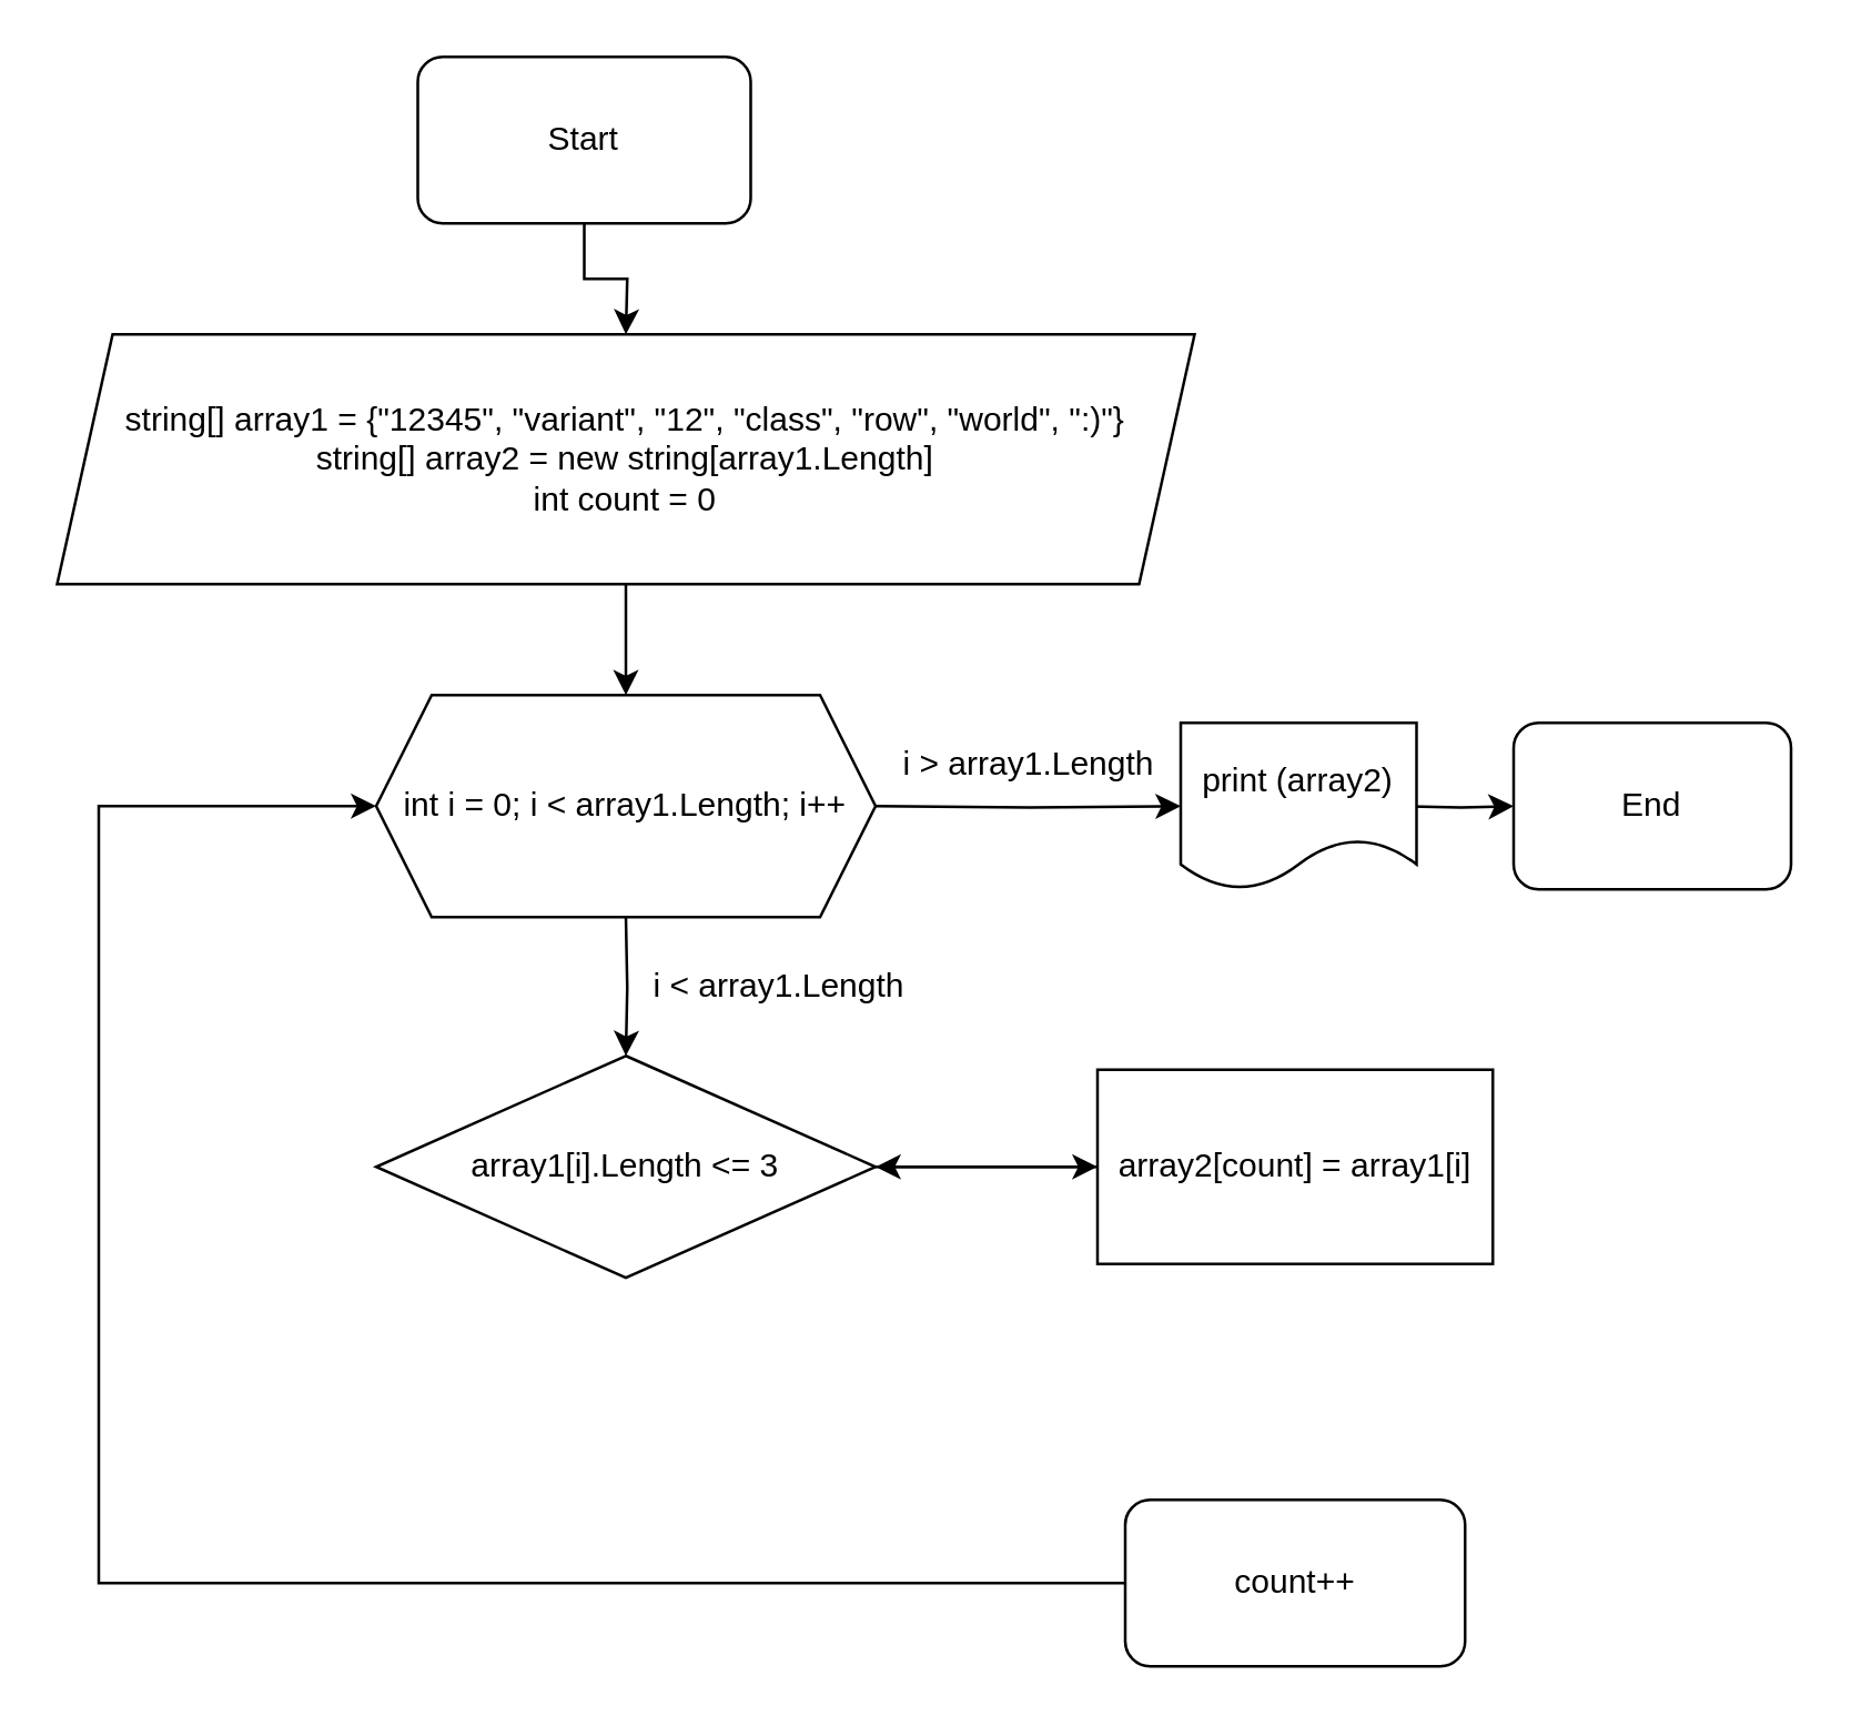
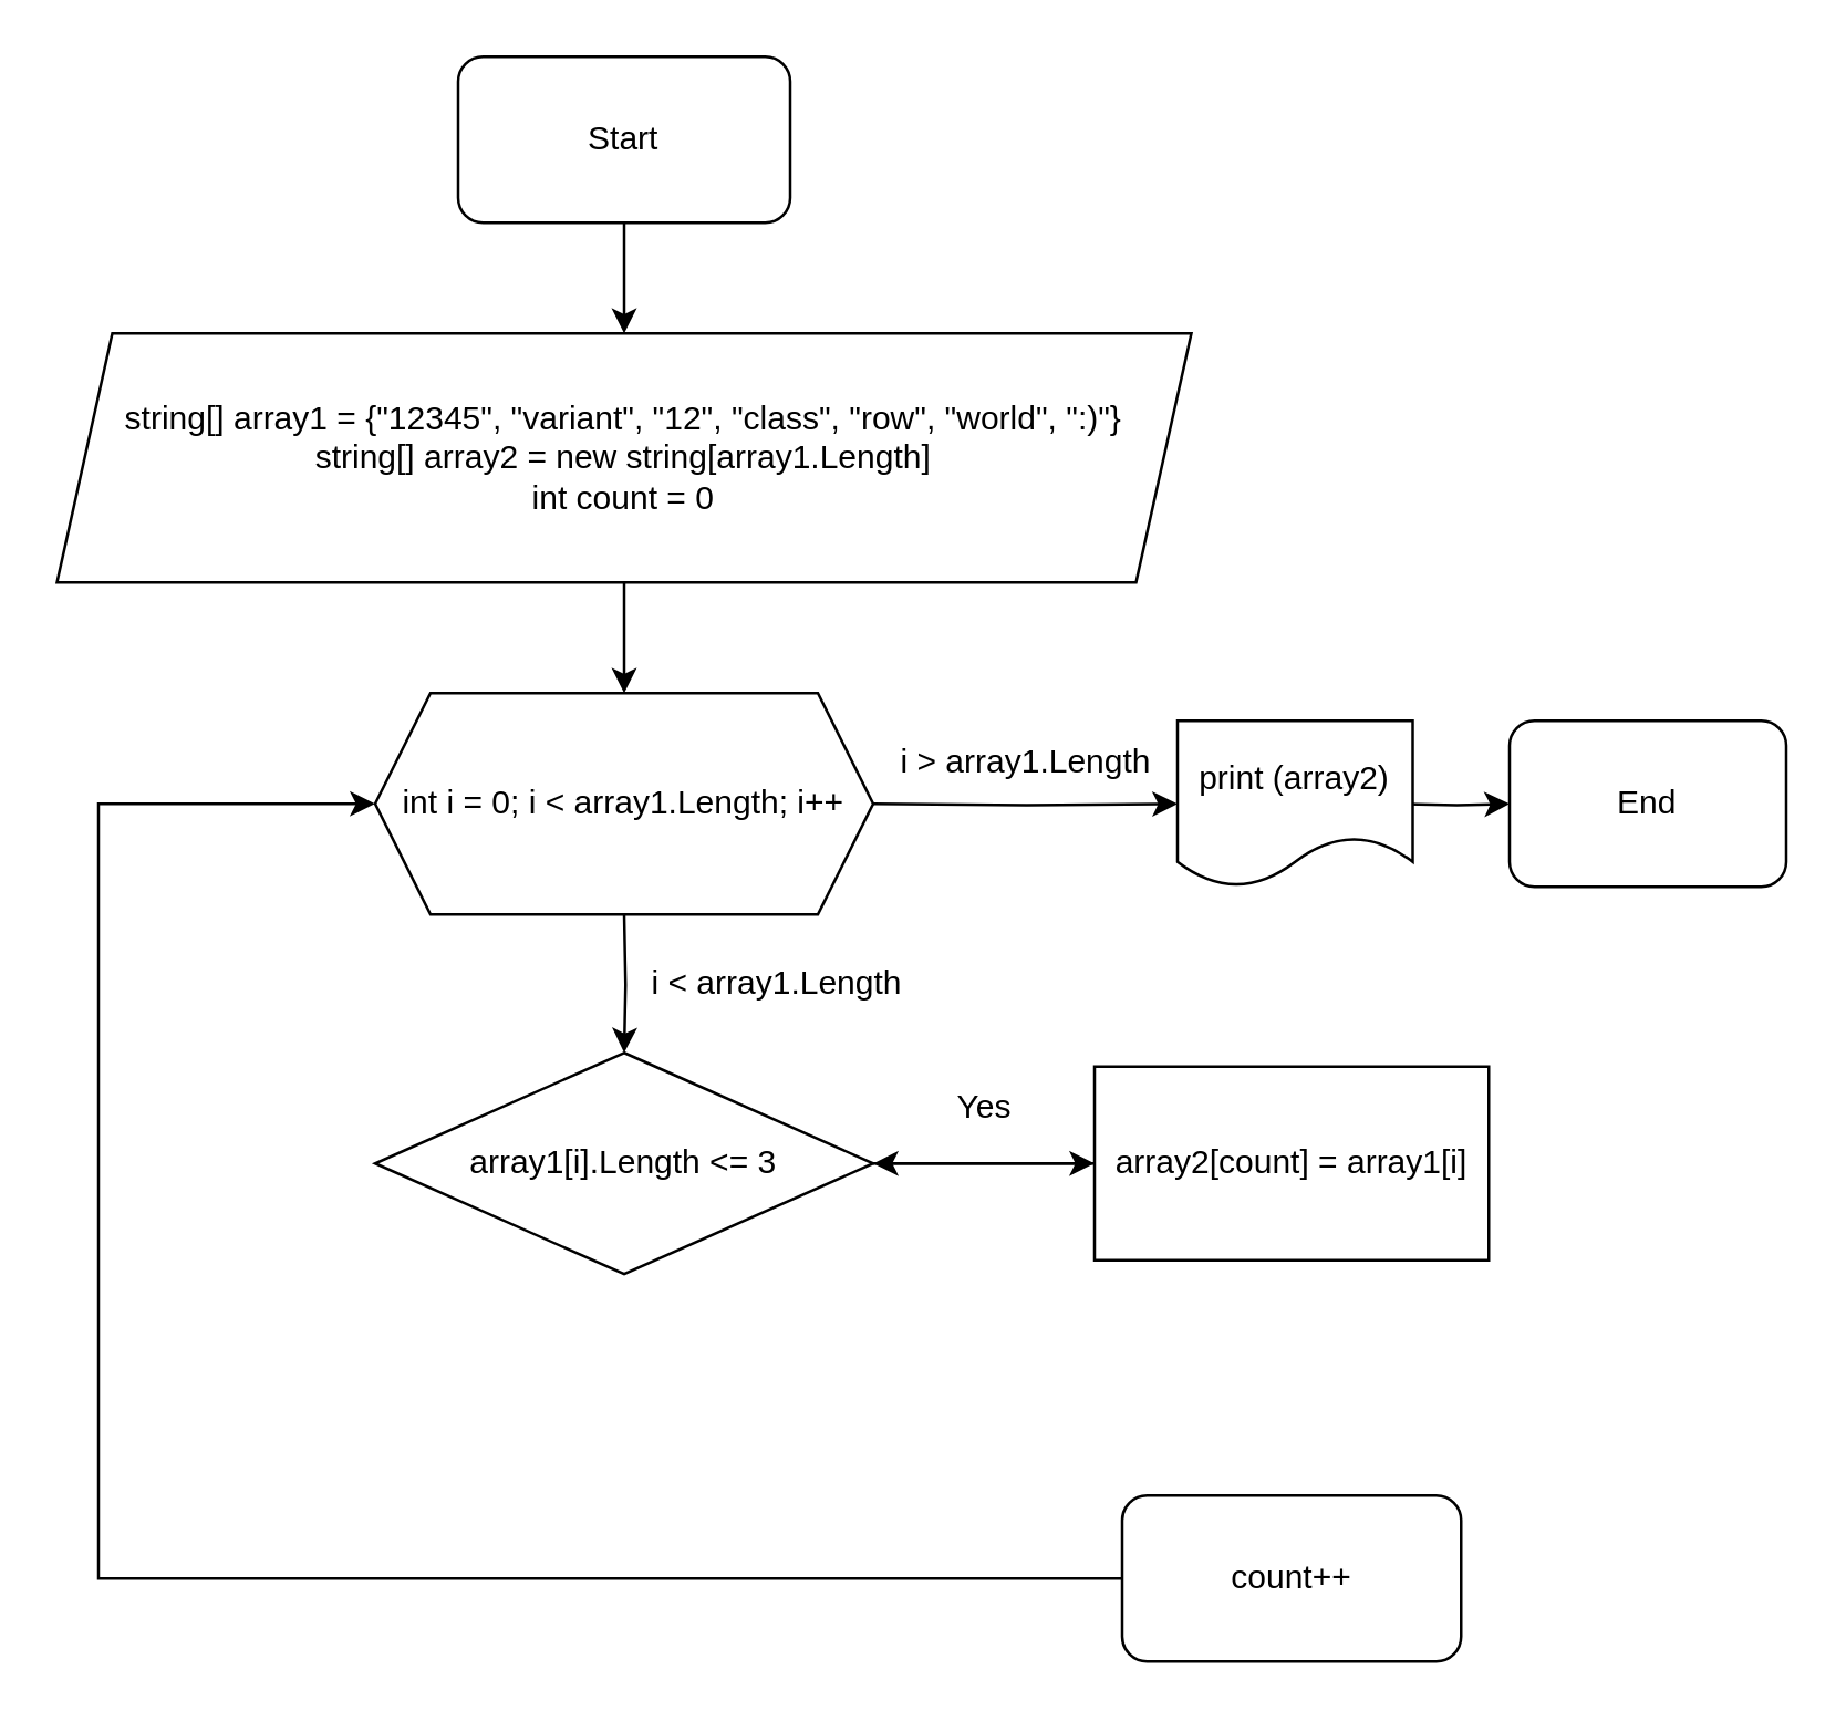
  <mxCell id="0" />
  <mxCell id="1" parent="0" />
  <mxCell id="2" value="" style="edgeStyle=orthogonalEdgeStyle;rounded=0;orthogonalLoop=1;jettySize=auto;html=1;" parent="1" source="3" edge="1"><mxGeometry relative="1" as="geometry"><mxPoint x="225" y="120" as="targetPoint" /></mxGeometry></mxCell>
- <mxCell id="3" value="Start" style="rounded=1;whiteSpace=wrap;html=1;" parent="1" vertex="1"><mxGeometry x="150" y="20" width="120" height="60" as="geometry" /></mxCell>
+ <mxCell id="3" value="Start" style="rounded=1;whiteSpace=wrap;html=1;" parent="1" vertex="1"><mxGeometry x="165" y="20" width="120" height="60" as="geometry" /></mxCell>
  <mxCell id="4" style="edgeStyle=orthogonalEdgeStyle;rounded=0;orthogonalLoop=1;jettySize=auto;html=1;entryX=0.5;entryY=0;entryDx=0;entryDy=0;" parent="1" source="5" edge="1"><mxGeometry relative="1" as="geometry"><mxPoint x="225" y="250" as="targetPoint" /></mxGeometry></mxCell>
  <mxCell id="5" value="string[] array1 = {&quot;12345&quot;, &quot;variant&quot;, &quot;12&quot;, &quot;class&quot;, &quot;row&quot;, &quot;world&quot;, &quot;:)&quot;}&lt;br&gt;string[] array2 = new string[array1.Length]&lt;br&gt;int count = 0" style="shape=parallelogram;perimeter=parallelogramPerimeter;whiteSpace=wrap;html=1;fixedSize=1;" parent="1" vertex="1"><mxGeometry x="20" y="120" width="410" height="90" as="geometry" /></mxCell>
  <mxCell id="6" style="edgeStyle=orthogonalEdgeStyle;rounded=0;orthogonalLoop=1;jettySize=auto;html=1;entryX=0.5;entryY=0;entryDx=0;entryDy=0;" parent="1" target="9" edge="1"><mxGeometry relative="1" as="geometry"><mxPoint x="225" y="330" as="sourcePoint" /></mxGeometry></mxCell>
  <mxCell id="7" value="" style="edgeStyle=orthogonalEdgeStyle;rounded=0;orthogonalLoop=1;jettySize=auto;html=1;entryX=0;entryY=0.5;entryDx=0;entryDy=0;" parent="1" target="11" edge="1"><mxGeometry relative="1" as="geometry"><mxPoint x="365" y="290" as="targetPoint" /><mxPoint x="315" y="290" as="sourcePoint" /></mxGeometry></mxCell>
  <mxCell id="8" value="" style="edgeStyle=orthogonalEdgeStyle;rounded=0;orthogonalLoop=1;jettySize=auto;html=1;" parent="1" source="9" edge="1"><mxGeometry relative="1" as="geometry"><mxPoint x="395" y="420" as="targetPoint" /></mxGeometry></mxCell>
  <mxCell id="9" value="array1[i].Length &amp;lt;= 3" style="rhombus;whiteSpace=wrap;html=1;" parent="1" vertex="1"><mxGeometry x="135" y="380" width="180" height="80" as="geometry" /></mxCell>
  <mxCell id="10" value="" style="edgeStyle=orthogonalEdgeStyle;rounded=0;orthogonalLoop=1;jettySize=auto;html=1;" parent="1" target="13" edge="1"><mxGeometry relative="1" as="geometry"><mxPoint x="505" y="290" as="sourcePoint" /></mxGeometry></mxCell>
  <mxCell id="11" value="print (array2)" style="shape=document;whiteSpace=wrap;html=1;boundedLbl=1;" parent="1" vertex="1"><mxGeometry x="425" y="260" width="85" height="60" as="geometry" /></mxCell>
  <mxCell id="12" value="i &amp;gt; array1.Length" style="text;html=1;align=center;verticalAlign=middle;resizable=0;points=[];autosize=1;strokeColor=none;fillColor=none;" parent="1" vertex="1"><mxGeometry x="315" y="260" width="110" height="30" as="geometry" /></mxCell>
  <mxCell id="13" value="End" style="rounded=1;whiteSpace=wrap;html=1;" parent="1" vertex="1"><mxGeometry x="545" y="260" width="100" height="60" as="geometry" /></mxCell>
  <mxCell id="14" value="i &amp;lt; array1.Length" style="text;html=1;align=center;verticalAlign=middle;resizable=0;points=[];autosize=1;strokeColor=none;fillColor=none;" parent="1" vertex="1"><mxGeometry x="225" y="340" width="110" height="30" as="geometry" /></mxCell>
  <mxCell id="15" style="edgeStyle=orthogonalEdgeStyle;rounded=0;orthogonalLoop=1;jettySize=auto;html=1;entryX=0;entryY=0.5;entryDx=0;entryDy=0;exitX=0.005;exitY=0.867;exitDx=0;exitDy=0;exitPerimeter=0;" parent="1" source="20" edge="1"><mxGeometry relative="1" as="geometry"><mxPoint x="135" y="290" as="targetPoint" /><Array as="points"><mxPoint x="408" y="570" /><mxPoint x="35" y="570" /><mxPoint x="35" y="290" /></Array><mxPoint x="165" y="640" as="sourcePoint" /></mxGeometry></mxCell>
+ <mxCell id="16" value="Yes" style="text;html=1;align=center;verticalAlign=middle;resizable=0;points=[];autosize=1;strokeColor=none;fillColor=none;" parent="1" vertex="1"><mxGeometry x="335" y="385" width="40" height="30" as="geometry" /></mxCell>
  <mxCell id="17" value="int i = 0; i &amp;lt; array1.Length; i++" style="shape=hexagon;perimeter=hexagonPerimeter2;whiteSpace=wrap;html=1;fixedSize=1;" parent="1" vertex="1"><mxGeometry x="135" y="250" width="180" height="80" as="geometry" /></mxCell>
  <mxCell id="18" value="" style="edgeStyle=orthogonalEdgeStyle;rounded=0;orthogonalLoop=1;jettySize=auto;html=1;" parent="1" source="19" target="9" edge="1"><mxGeometry relative="1" as="geometry" /></mxCell>
  <mxCell id="19" value="array2[count] = array1[i]" style="rounded=0;whiteSpace=wrap;html=1;" parent="1" vertex="1"><mxGeometry x="395" y="385" width="142.5" height="70" as="geometry" /></mxCell>
  <mxCell id="20" value="count++" style="whiteSpace=wrap;html=1;rounded=1;" parent="1" vertex="1"><mxGeometry x="405" y="540" width="122.5" height="60" as="geometry" /></mxCell>
